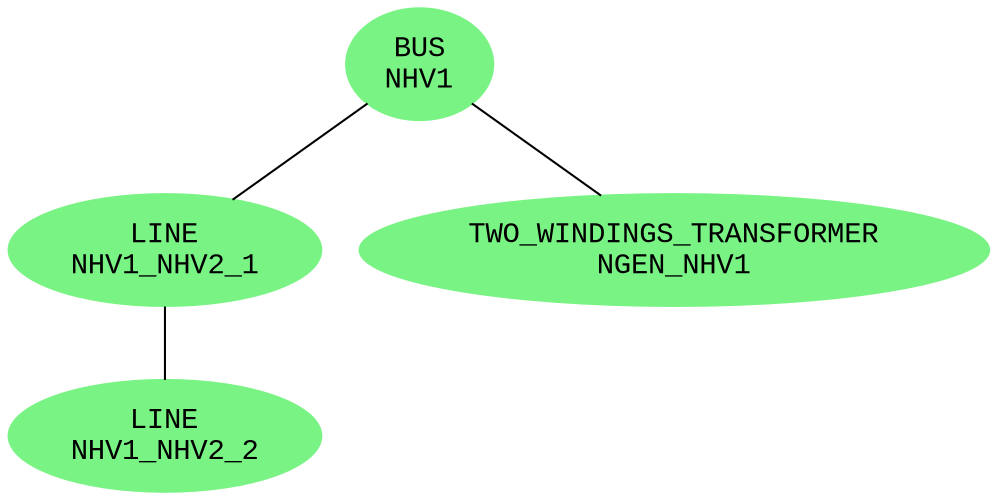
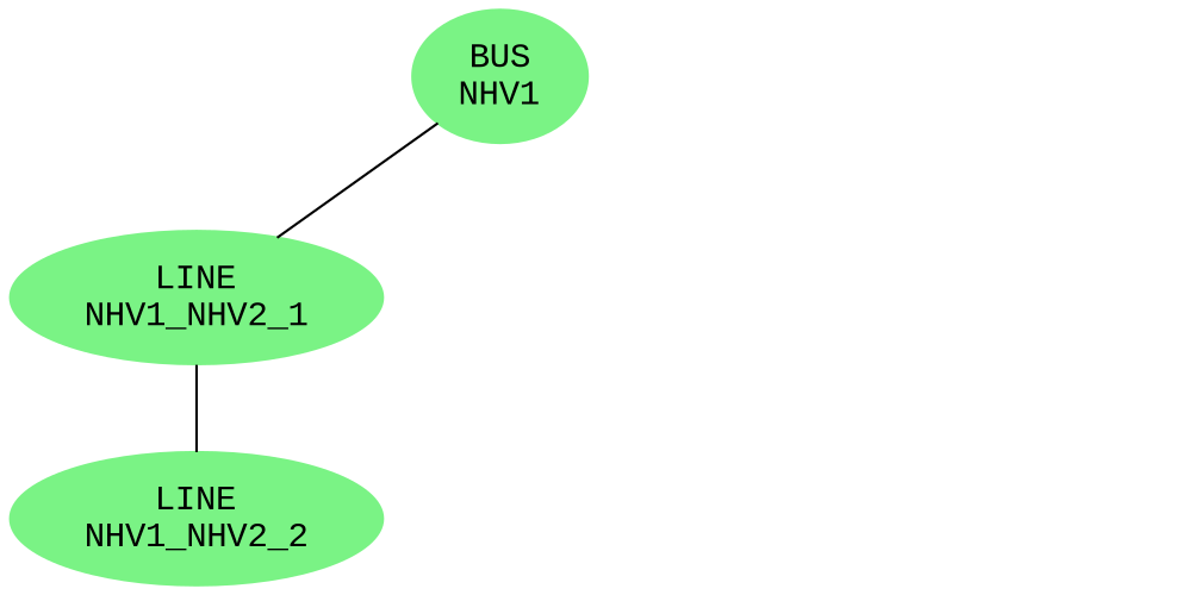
  graph {
    fontname="Liberation Mono"
    node [color="#7AF385" fontname="Liberation Mono" style=filled]
    edge [fontname="Liberation Mono" style=solid]
    "BUS\nNHV1"
    "LINE\nNHV1_NHV2_1"
-   "TWO_WINDINGS_TRANSFORMER\nNGEN_NHV1"
    "LINE\nNHV1_NHV2_2"
    "BUS\nNHV1" -- "LINE\nNHV1_NHV2_1"
-   "BUS\nNHV1" -- "TWO_WINDINGS_TRANSFORMER\nNGEN_NHV1"
    "LINE\nNHV1_NHV2_1" -- "LINE\nNHV1_NHV2_2"
  }
